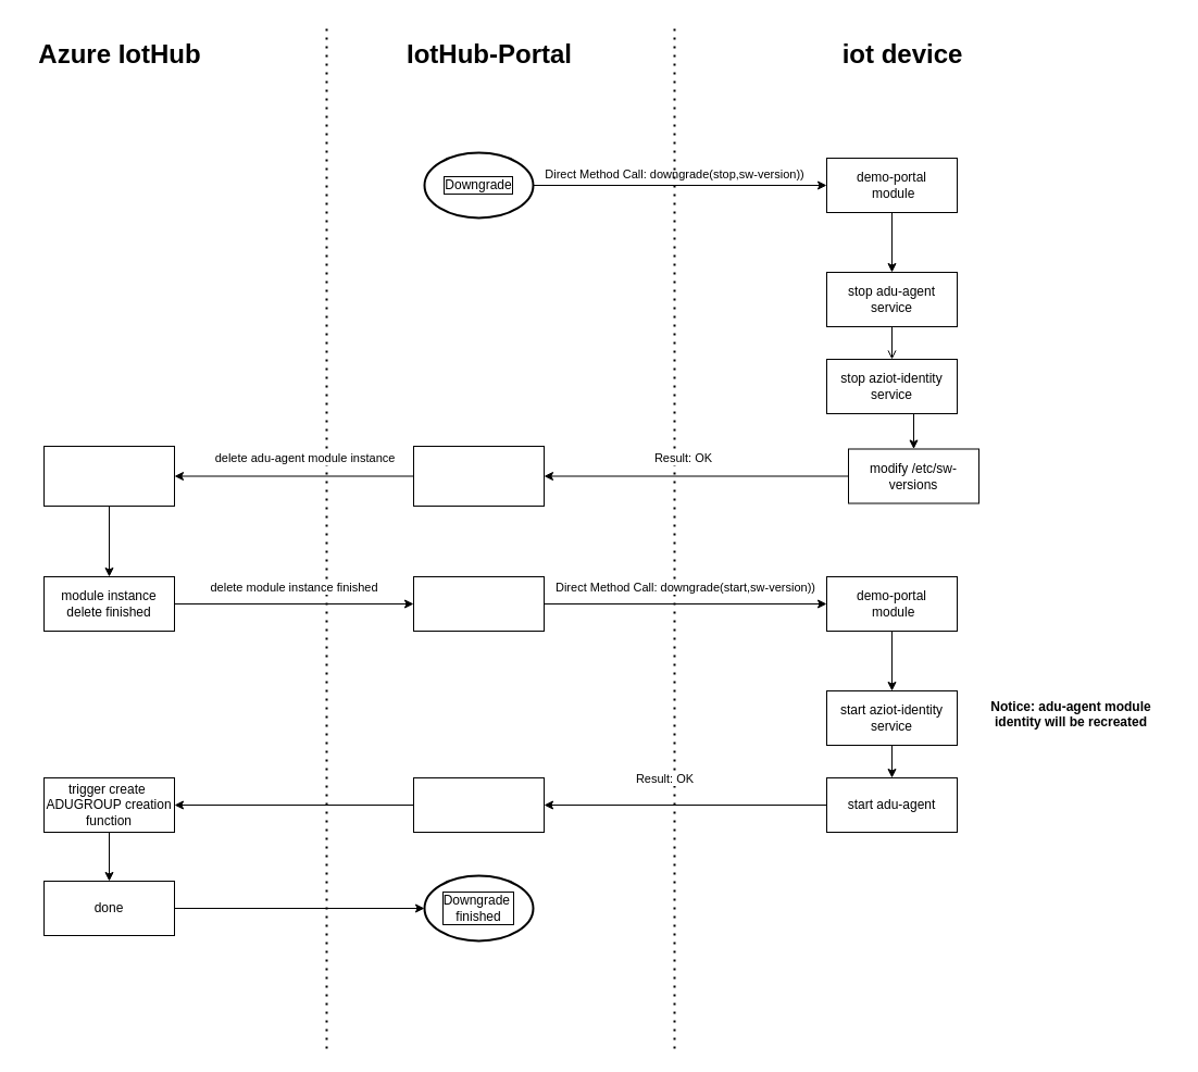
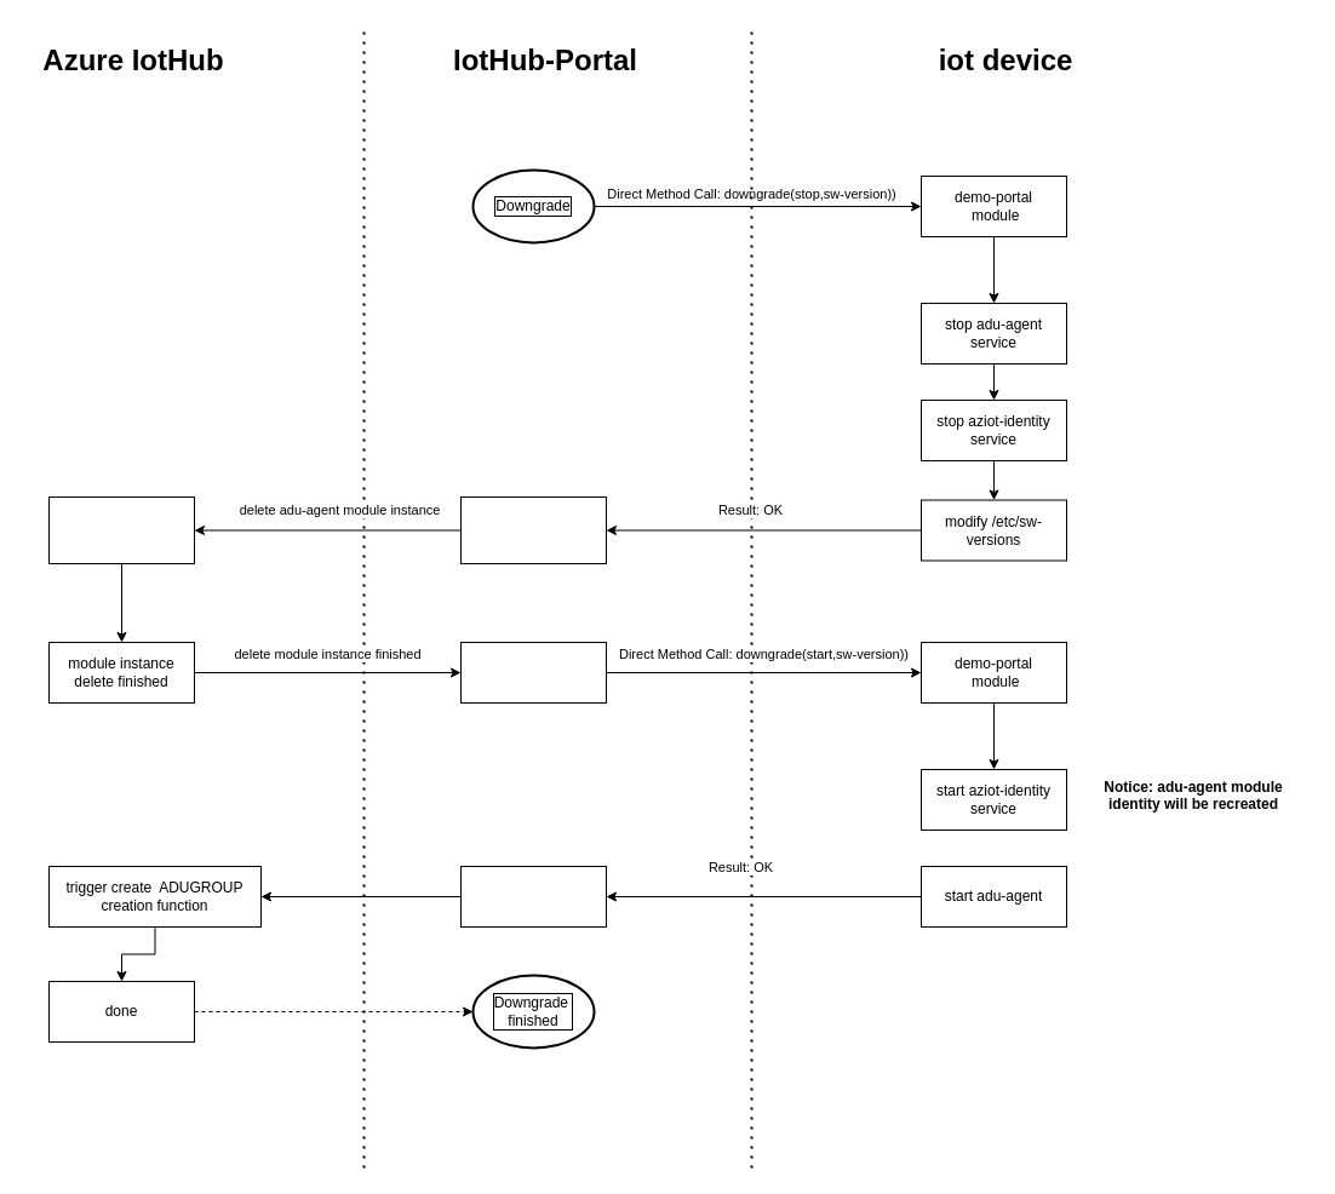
  <mxCell id="0" />
  <mxCell id="1" parent="0" />
  <mxCell id="2" value="Direct Method Call: downgrade(stop,sw-version))" style="edgeStyle=orthogonalEdgeStyle;rounded=0;orthogonalLoop=1;jettySize=auto;html=1;entryX=0;entryY=0.5;entryDx=0;entryDy=0;" parent="1" source="3" target="10" edge="1"><mxGeometry x="-0.037" y="10" relative="1" as="geometry"><mxPoint as="offset" /></mxGeometry></mxCell>
  <mxCell id="3" value="Downgrade" style="strokeWidth=2;html=1;shape=mxgraph.flowchart.start_1;whiteSpace=wrap;shadow=0;glass=1;labelBorderColor=default;" parent="1" vertex="1"><mxGeometry x="390" y="140" width="100" height="60" as="geometry" /></mxCell>
  <mxCell id="4" value="&lt;h1&gt;IotHub-Portal&lt;/h1&gt;" style="text;html=1;strokeColor=none;fillColor=none;spacing=5;spacingTop=-20;whiteSpace=wrap;overflow=hidden;rounded=0;align=center;" parent="1" vertex="1"><mxGeometry x="360" y="30" width="180" height="50" as="geometry" /></mxCell>
  <mxCell id="5" value="&lt;h1&gt;iot device&lt;/h1&gt;" style="text;html=1;strokeColor=none;fillColor=none;spacing=5;spacingTop=-20;whiteSpace=wrap;overflow=hidden;rounded=0;align=center;" parent="1" vertex="1"><mxGeometry x="740" y="30" width="180" height="50" as="geometry" /></mxCell>
  <mxCell id="6" value="" style="endArrow=none;dashed=1;html=1;dashPattern=1 3;strokeWidth=2;rounded=0;" parent="1" edge="1"><mxGeometry width="50" height="50" relative="1" as="geometry"><mxPoint x="620" y="964" as="sourcePoint" /><mxPoint x="620" y="20" as="targetPoint" /></mxGeometry></mxCell>
  <mxCell id="7" value="&lt;h1&gt;Azure IotHub&lt;/h1&gt;" style="text;html=1;strokeColor=none;fillColor=none;spacing=5;spacingTop=-20;whiteSpace=wrap;overflow=hidden;rounded=0;align=center;" parent="1" vertex="1"><mxGeometry x="20" y="30" width="180" height="50" as="geometry" /></mxCell>
  <mxCell id="8" value="" style="endArrow=none;dashed=1;html=1;dashPattern=1 3;strokeWidth=2;rounded=0;" parent="1" edge="1"><mxGeometry width="50" height="50" relative="1" as="geometry"><mxPoint x="300" y="964" as="sourcePoint" /><mxPoint x="300" y="20" as="targetPoint" /></mxGeometry></mxCell>
  <mxCell id="9" style="edgeStyle=orthogonalEdgeStyle;rounded=0;orthogonalLoop=1;jettySize=auto;html=1;exitX=0.5;exitY=1;exitDx=0;exitDy=0;entryX=0.5;entryY=0;entryDx=0;entryDy=0;" parent="1" source="10" target="12" edge="1"><mxGeometry relative="1" as="geometry" /></mxCell>
  <mxCell id="10" value="demo-portal&lt;br&gt;&amp;nbsp;module" style="rounded=0;whiteSpace=wrap;html=1;" parent="1" vertex="1"><mxGeometry x="760" y="145" width="120" height="50" as="geometry" /></mxCell>
- <mxCell id="11" style="edgeStyle=orthogonalEdgeStyle;rounded=0;orthogonalLoop=1;jettySize=auto;html=1;exitX=0.5;exitY=1;exitDx=0;exitDy=0;entryX=0.5;entryY=0;entryDx=0;entryDy=0;endArrow=open;" parent="1" source="12" target="14" edge="1"><mxGeometry relative="1" as="geometry" /></mxCell>
+ <mxCell id="11" style="edgeStyle=orthogonalEdgeStyle;rounded=0;orthogonalLoop=1;jettySize=auto;html=1;exitX=0.5;exitY=1;exitDx=0;exitDy=0;entryX=0.5;entryY=0;entryDx=0;entryDy=0;" parent="1" source="12" target="14" edge="1"><mxGeometry relative="1" as="geometry" /></mxCell>
  <mxCell id="12" value="stop adu-agent service" style="rounded=0;whiteSpace=wrap;html=1;" parent="1" vertex="1"><mxGeometry x="760" y="250" width="120" height="50" as="geometry" /></mxCell>
  <mxCell id="13" style="edgeStyle=orthogonalEdgeStyle;rounded=0;orthogonalLoop=1;jettySize=auto;html=1;exitX=0.5;exitY=1;exitDx=0;exitDy=0;entryX=0.5;entryY=0;entryDx=0;entryDy=0;" parent="1" source="14" target="16" edge="1"><mxGeometry relative="1" as="geometry" /></mxCell>
  <mxCell id="14" value="stop aziot-identity service" style="rounded=0;whiteSpace=wrap;html=1;" parent="1" vertex="1"><mxGeometry x="760" y="330" width="120" height="50" as="geometry" /></mxCell>
  <mxCell id="15" value="Result: OK" style="edgeStyle=orthogonalEdgeStyle;rounded=0;orthogonalLoop=1;jettySize=auto;html=1;exitX=0;exitY=0.5;exitDx=0;exitDy=0;entryX=1;entryY=0.5;entryDx=0;entryDy=0;" parent="1" source="16" target="18" edge="1"><mxGeometry x="0.086" y="-17" relative="1" as="geometry"><mxPoint as="offset" /></mxGeometry></mxCell>
- <mxCell id="16" value="modify /etc/sw-versions" style="rounded=0;whiteSpace=wrap;html=1;" parent="1" vertex="1"><mxGeometry x="780" y="412.5" width="120" height="50" as="geometry" /></mxCell>
+ <mxCell id="16" value="modify /etc/sw-versions" style="rounded=0;whiteSpace=wrap;html=1;" parent="1" vertex="1"><mxGeometry x="760" y="412.5" width="120" height="50" as="geometry" /></mxCell>
  <mxCell id="17" value="delete adu-agent module instance" style="edgeStyle=orthogonalEdgeStyle;rounded=0;orthogonalLoop=1;jettySize=auto;html=1;exitX=0;exitY=0.5;exitDx=0;exitDy=0;entryX=1;entryY=0.5;entryDx=0;entryDy=0;" parent="1" source="18" target="20" edge="1"><mxGeometry x="-0.091" y="-17" relative="1" as="geometry"><mxPoint as="offset" /></mxGeometry></mxCell>
  <mxCell id="18" value="" style="rounded=0;whiteSpace=wrap;html=1;" parent="1" vertex="1"><mxGeometry x="380" y="410" width="120" height="55" as="geometry" /></mxCell>
  <mxCell id="19" style="edgeStyle=orthogonalEdgeStyle;rounded=0;orthogonalLoop=1;jettySize=auto;html=1;exitX=0.5;exitY=1;exitDx=0;exitDy=0;entryX=0.5;entryY=0;entryDx=0;entryDy=0;" parent="1" source="20" target="22" edge="1"><mxGeometry relative="1" as="geometry" /></mxCell>
  <mxCell id="20" value="" style="rounded=0;whiteSpace=wrap;html=1;" parent="1" vertex="1"><mxGeometry x="40" y="410" width="120" height="55" as="geometry" /></mxCell>
  <mxCell id="21" value="delete module instance finished" style="edgeStyle=orthogonalEdgeStyle;rounded=0;orthogonalLoop=1;jettySize=auto;html=1;exitX=1;exitY=0.5;exitDx=0;exitDy=0;entryX=0;entryY=0.5;entryDx=0;entryDy=0;" parent="1" source="22" target="24" edge="1"><mxGeometry y="15" relative="1" as="geometry"><mxPoint as="offset" /></mxGeometry></mxCell>
  <mxCell id="22" value="module instance delete finished" style="rounded=0;whiteSpace=wrap;html=1;" parent="1" vertex="1"><mxGeometry x="40" y="530" width="120" height="50" as="geometry" /></mxCell>
  <mxCell id="23" value="Direct Method Call: downgrade(start,sw-version))" style="edgeStyle=orthogonalEdgeStyle;rounded=0;orthogonalLoop=1;jettySize=auto;html=1;exitX=1;exitY=0.5;exitDx=0;exitDy=0;entryX=0;entryY=0.5;entryDx=0;entryDy=0;" parent="1" source="24" target="26" edge="1"><mxGeometry y="15" relative="1" as="geometry"><mxPoint as="offset" /></mxGeometry></mxCell>
  <mxCell id="24" value="" style="rounded=0;whiteSpace=wrap;html=1;" parent="1" vertex="1"><mxGeometry x="380" y="530" width="120" height="50" as="geometry" /></mxCell>
  <mxCell id="25" style="edgeStyle=orthogonalEdgeStyle;rounded=0;orthogonalLoop=1;jettySize=auto;html=1;exitX=0.5;exitY=1;exitDx=0;exitDy=0;entryX=0.5;entryY=0;entryDx=0;entryDy=0;" parent="1" source="26" target="28" edge="1"><mxGeometry relative="1" as="geometry" /></mxCell>
  <mxCell id="26" value="demo-portal&lt;br&gt;&amp;nbsp;module" style="rounded=0;whiteSpace=wrap;html=1;" parent="1" vertex="1"><mxGeometry x="760" y="530" width="120" height="50" as="geometry" /></mxCell>
- <mxCell id="27" style="edgeStyle=orthogonalEdgeStyle;rounded=0;orthogonalLoop=1;jettySize=auto;html=1;exitX=0.5;exitY=1;exitDx=0;exitDy=0;entryX=0.5;entryY=0;entryDx=0;entryDy=0;" parent="1" source="28" target="31" edge="1"><mxGeometry relative="1" as="geometry" /></mxCell>
  <mxCell id="28" value="start aziot-identity service" style="rounded=0;whiteSpace=wrap;html=1;" parent="1" vertex="1"><mxGeometry x="760" y="635" width="120" height="50" as="geometry" /></mxCell>
  <mxCell id="29" style="edgeStyle=orthogonalEdgeStyle;rounded=0;orthogonalLoop=1;jettySize=auto;html=1;exitX=0;exitY=0.5;exitDx=0;exitDy=0;entryX=1;entryY=0.5;entryDx=0;entryDy=0;" parent="1" source="31" target="35" edge="1"><mxGeometry relative="1" as="geometry" /></mxCell>
  <mxCell id="30" value="Result: OK" style="edgeLabel;html=1;align=center;verticalAlign=middle;resizable=0;points=[];" parent="29" vertex="1" connectable="0"><mxGeometry x="-0.1" y="-4" relative="1" as="geometry"><mxPoint x="-33" y="-21" as="offset" /></mxGeometry></mxCell>
  <mxCell id="31" value="start adu-agent" style="rounded=0;whiteSpace=wrap;html=1;" parent="1" vertex="1"><mxGeometry x="760" y="715" width="120" height="50" as="geometry" /></mxCell>
  <mxCell id="32" value="&lt;h1 style=&quot;font-size: 12px&quot;&gt;Notice: adu-agent module identity will be recreated&lt;/h1&gt;" style="text;html=1;strokeColor=none;fillColor=none;spacing=5;spacingTop=-20;whiteSpace=wrap;overflow=hidden;rounded=0;fontSize=12;align=center;" parent="1" vertex="1"><mxGeometry x="890" y="645" width="190" height="30" as="geometry" /></mxCell>
  <mxCell id="33" value="Downgrade&amp;nbsp;&lt;br&gt;finished" style="strokeWidth=2;html=1;shape=mxgraph.flowchart.start_1;whiteSpace=wrap;shadow=0;glass=1;labelBorderColor=default;" parent="1" vertex="1"><mxGeometry x="390" y="805" width="100" height="60" as="geometry" /></mxCell>
  <mxCell id="34" style="edgeStyle=orthogonalEdgeStyle;rounded=0;orthogonalLoop=1;jettySize=auto;html=1;exitX=0;exitY=0.5;exitDx=0;exitDy=0;" parent="1" source="35" target="37" edge="1"><mxGeometry relative="1" as="geometry" /></mxCell>
  <mxCell id="35" value="" style="rounded=0;whiteSpace=wrap;html=1;" parent="1" vertex="1"><mxGeometry x="380" y="715" width="120" height="50" as="geometry" /></mxCell>
  <mxCell id="36" style="edgeStyle=orthogonalEdgeStyle;rounded=0;orthogonalLoop=1;jettySize=auto;html=1;exitX=0.5;exitY=1;exitDx=0;exitDy=0;entryX=0.5;entryY=0;entryDx=0;entryDy=0;" parent="1" source="37" target="39" edge="1"><mxGeometry relative="1" as="geometry" /></mxCell>
- <mxCell id="37" value="trigger create&amp;nbsp; ADUGROUP creation function" style="rounded=0;whiteSpace=wrap;html=1;" parent="1" vertex="1"><mxGeometry x="40" y="715" width="120" height="50" as="geometry" /></mxCell>
- <mxCell id="38" style="edgeStyle=orthogonalEdgeStyle;rounded=0;orthogonalLoop=1;jettySize=auto;html=1;exitX=1;exitY=0.5;exitDx=0;exitDy=0;entryX=0;entryY=0.5;entryDx=0;entryDy=0;entryPerimeter=0;" parent="1" source="39" target="33" edge="1"><mxGeometry relative="1" as="geometry" /></mxCell>
+ <mxCell id="37" value="trigger create&amp;nbsp; ADUGROUP creation function" style="rounded=0;whiteSpace=wrap;html=1;" parent="1" vertex="1"><mxGeometry x="40" y="715" width="175" height="50" as="geometry" /></mxCell>
+ <mxCell id="38" style="edgeStyle=orthogonalEdgeStyle;rounded=0;orthogonalLoop=1;jettySize=auto;html=1;exitX=1;exitY=0.5;exitDx=0;exitDy=0;entryX=0;entryY=0.5;entryDx=0;entryDy=0;entryPerimeter=0;dashed=1;" parent="1" source="39" target="33" edge="1"><mxGeometry relative="1" as="geometry" /></mxCell>
  <mxCell id="39" value="done" style="rounded=0;whiteSpace=wrap;html=1;" parent="1" vertex="1"><mxGeometry x="40" y="810" width="120" height="50" as="geometry" /></mxCell>
